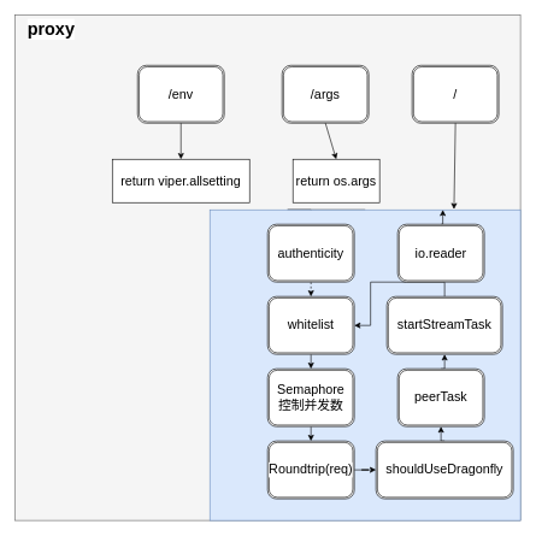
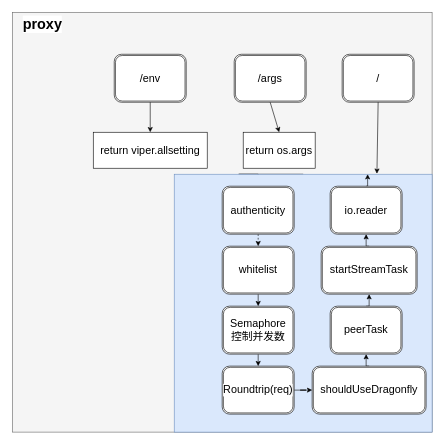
  <mxCell id="0" />
  <mxCell id="1" parent="0" />
  <mxCell id="2" value="" style="whiteSpace=wrap;html=1;aspect=fixed;labelBackgroundColor=#FFFFFF;fontSize=18;fontColor=#333333;fillColor=#f5f5f5;strokeColor=#666666;" vertex="1" parent="1"><mxGeometry x="20" y="20" width="700" height="700" as="geometry" /></mxCell>
  <mxCell id="3" value="proxy" style="text;strokeColor=none;fillColor=none;html=1;fontSize=24;fontStyle=1;verticalAlign=middle;align=center;labelBackgroundColor=#FFFFFF;fontColor=#000000;" vertex="1" parent="1"><mxGeometry x="20" y="20" width="100" height="40" as="geometry" /></mxCell>
  <mxCell id="4" value="&lt;div style=&quot;text-align: start;&quot;&gt;/args&lt;/div&gt;" style="shape=ext;double=1;rounded=1;whiteSpace=wrap;html=1;labelBackgroundColor=#FFFFFF;fontSize=18;fontColor=#000000;" vertex="1" parent="1"><mxGeometry x="390" y="90" width="120" height="80" as="geometry" /></mxCell>
  <mxCell id="5" value="/env" style="shape=ext;double=1;rounded=1;whiteSpace=wrap;html=1;labelBackgroundColor=#FFFFFF;fontSize=18;fontColor=#000000;" vertex="1" parent="1"><mxGeometry x="190" y="90" width="120" height="80" as="geometry" /></mxCell>
  <mxCell id="6" value="return os.args" style="rounded=0;whiteSpace=wrap;html=1;labelBackgroundColor=#FFFFFF;fontSize=18;fontColor=#000000;" vertex="1" parent="1"><mxGeometry x="405" y="220" width="120" height="60" as="geometry" /></mxCell>
  <mxCell id="7" value="return viper.allsetting" style="rounded=0;whiteSpace=wrap;html=1;labelBackgroundColor=#FFFFFF;fontSize=18;fontColor=#000000;" vertex="1" parent="1"><mxGeometry x="155" y="220" width="190" height="60" as="geometry" /></mxCell>
  <mxCell id="8" value="" style="endArrow=classic;html=1;rounded=0;fontSize=18;fontColor=#000000;exitX=0.5;exitY=1;exitDx=0;exitDy=0;entryX=0.5;entryY=0;entryDx=0;entryDy=0;" edge="1" parent="1" source="5" target="7"><mxGeometry width="50" height="50" relative="1" as="geometry"><mxPoint x="380" y="430" as="sourcePoint" /><mxPoint x="430" y="380" as="targetPoint" /></mxGeometry></mxCell>
  <mxCell id="9" value="" style="endArrow=classic;html=1;rounded=0;fontSize=18;fontColor=#000000;exitX=0.5;exitY=1;exitDx=0;exitDy=0;entryX=0.5;entryY=0;entryDx=0;entryDy=0;" edge="1" parent="1" source="4" target="6"><mxGeometry width="50" height="50" relative="1" as="geometry"><mxPoint x="380" y="430" as="sourcePoint" /><mxPoint x="430" y="380" as="targetPoint" /></mxGeometry></mxCell>
  <mxCell id="10" value="/" style="shape=ext;double=1;rounded=1;whiteSpace=wrap;html=1;labelBackgroundColor=#FFFFFF;fontSize=18;fontColor=#000000;" vertex="1" parent="1"><mxGeometry x="570" y="90" width="120" height="80" as="geometry" /></mxCell>
  <mxCell id="11" value="" style="endArrow=classic;html=1;rounded=0;fontSize=18;fontColor=#000000;exitX=0.5;exitY=1;exitDx=0;exitDy=0;entryX=0.786;entryY=-0.002;entryDx=0;entryDy=0;entryPerimeter=0;" edge="1" parent="1" source="10" target="15"><mxGeometry width="50" height="50" relative="1" as="geometry"><mxPoint x="380" y="430" as="sourcePoint" /><mxPoint x="430" y="380" as="targetPoint" /></mxGeometry></mxCell>
  <mxCell id="12" style="edgeStyle=orthogonalEdgeStyle;rounded=0;orthogonalLoop=1;jettySize=auto;html=1;exitX=0.25;exitY=0;exitDx=0;exitDy=0;entryX=0.5;entryY=0;entryDx=0;entryDy=0;fontSize=18;fontColor=#000000;" edge="1" parent="1" source="15" target="17"><mxGeometry relative="1" as="geometry" /></mxCell>
  <mxCell id="13" style="edgeStyle=orthogonalEdgeStyle;rounded=0;orthogonalLoop=1;jettySize=auto;html=1;exitX=0.25;exitY=0;exitDx=0;exitDy=0;entryX=0.5;entryY=0;entryDx=0;entryDy=0;fontSize=18;fontColor=#000000;" edge="1" parent="1" source="15" target="17"><mxGeometry relative="1" as="geometry" /></mxCell>
  <mxCell id="14" style="edgeStyle=orthogonalEdgeStyle;rounded=0;orthogonalLoop=1;jettySize=auto;html=1;exitX=0.5;exitY=0;exitDx=0;exitDy=0;fontSize=18;fontColor=#000000;" edge="1" parent="1" source="15" target="17"><mxGeometry relative="1" as="geometry"><Array as="points"><mxPoint x="430" y="290" /></Array></mxGeometry></mxCell>
  <mxCell id="15" value="" style="whiteSpace=wrap;html=1;aspect=fixed;labelBackgroundColor=#FFFFFF;fontSize=18;fillColor=#dae8fc;strokeColor=#6c8ebf;" vertex="1" parent="1"><mxGeometry x="290" y="290" width="430" height="430" as="geometry" /></mxCell>
  <mxCell id="16" style="edgeStyle=orthogonalEdgeStyle;rounded=0;orthogonalLoop=1;jettySize=auto;html=1;exitX=0.5;exitY=1;exitDx=0;exitDy=0;entryX=0.5;entryY=0;entryDx=0;entryDy=0;fontSize=18;fontColor=#000000;dashed=1;" edge="1" parent="1" source="17" target="19"><mxGeometry relative="1" as="geometry" /></mxCell>
  <mxCell id="17" value="authenticity" style="shape=ext;double=1;rounded=1;whiteSpace=wrap;html=1;labelBackgroundColor=#FFFFFF;fontSize=18;fontColor=#000000;" vertex="1" parent="1"><mxGeometry x="370" y="310" width="120" height="80" as="geometry" /></mxCell>
  <mxCell id="18" style="edgeStyle=orthogonalEdgeStyle;rounded=0;orthogonalLoop=1;jettySize=auto;html=1;exitX=0.5;exitY=1;exitDx=0;exitDy=0;entryX=0.5;entryY=0;entryDx=0;entryDy=0;fontSize=18;fontColor=#000000;" edge="1" parent="1" source="19" target="21"><mxGeometry relative="1" as="geometry" /></mxCell>
  <mxCell id="19" value="whitelist" style="shape=ext;double=1;rounded=1;whiteSpace=wrap;html=1;labelBackgroundColor=#FFFFFF;fontSize=18;fontColor=#000000;" vertex="1" parent="1"><mxGeometry x="370" y="410" width="120" height="80" as="geometry" /></mxCell>
  <mxCell id="20" style="edgeStyle=orthogonalEdgeStyle;rounded=0;orthogonalLoop=1;jettySize=auto;html=1;exitX=0.5;exitY=1;exitDx=0;exitDy=0;entryX=0.5;entryY=0;entryDx=0;entryDy=0;fontSize=18;fontColor=#000000;" edge="1" parent="1" source="21" target="23"><mxGeometry relative="1" as="geometry" /></mxCell>
  <mxCell id="21" value="Semaphore&lt;br&gt;控制并发数" style="shape=ext;double=1;rounded=1;whiteSpace=wrap;html=1;labelBackgroundColor=#FFFFFF;fontSize=18;fontColor=#000000;" vertex="1" parent="1"><mxGeometry x="370" y="510" width="120" height="80" as="geometry" /></mxCell>
  <mxCell id="22" style="edgeStyle=orthogonalEdgeStyle;rounded=0;orthogonalLoop=1;jettySize=auto;html=1;exitX=1;exitY=0.5;exitDx=0;exitDy=0;fontSize=18;fontColor=#000000;" edge="1" parent="1" source="23" target="25"><mxGeometry relative="1" as="geometry" /></mxCell>
  <mxCell id="23" value="Roundtrip(req)" style="shape=ext;double=1;rounded=1;whiteSpace=wrap;html=1;labelBackgroundColor=#FFFFFF;fontSize=18;fontColor=#000000;" vertex="1" parent="1"><mxGeometry x="370" y="610" width="120" height="80" as="geometry" /></mxCell>
  <mxCell id="24" style="edgeStyle=orthogonalEdgeStyle;rounded=0;orthogonalLoop=1;jettySize=auto;html=1;exitX=0.5;exitY=0;exitDx=0;exitDy=0;entryX=0.5;entryY=1;entryDx=0;entryDy=0;fontSize=18;fontColor=#000000;" edge="1" parent="1" source="25" target="27"><mxGeometry relative="1" as="geometry" /></mxCell>
  <mxCell id="25" value="shouldUseDragonfly" style="shape=ext;double=1;rounded=1;whiteSpace=wrap;html=1;labelBackgroundColor=#FFFFFF;fontSize=18;fontColor=#000000;" vertex="1" parent="1"><mxGeometry x="520" y="610" width="190" height="80" as="geometry" /></mxCell>
  <mxCell id="26" style="edgeStyle=orthogonalEdgeStyle;rounded=0;orthogonalLoop=1;jettySize=auto;html=1;exitX=0.5;exitY=0;exitDx=0;exitDy=0;entryX=0.5;entryY=1;entryDx=0;entryDy=0;fontSize=18;fontColor=#000000;" edge="1" parent="1" source="27" target="29"><mxGeometry relative="1" as="geometry" /></mxCell>
  <mxCell id="27" value="peerTask" style="shape=ext;double=1;rounded=1;whiteSpace=wrap;html=1;labelBackgroundColor=#FFFFFF;fontSize=18;fontColor=#000000;" vertex="1" parent="1"><mxGeometry x="550" y="510" width="120" height="80" as="geometry" /></mxCell>
- <mxCell id="28" style="edgeStyle=orthogonalEdgeStyle;rounded=0;orthogonalLoop=1;jettySize=auto;html=1;exitX=0.5;exitY=0;exitDx=0;exitDy=0;fontSize=18;fontColor=#000000;" edge="1" parent="1" source="29" target="19"><mxGeometry relative="1" as="geometry" /></mxCell>
+ <mxCell id="28" style="edgeStyle=orthogonalEdgeStyle;rounded=0;orthogonalLoop=1;jettySize=auto;html=1;exitX=0.5;exitY=0;exitDx=0;exitDy=0;entryX=0.5;entryY=1;entryDx=0;entryDy=0;fontSize=18;fontColor=#000000;" edge="1" parent="1" source="29" target="31"><mxGeometry relative="1" as="geometry" /></mxCell>
  <mxCell id="29" value="startStreamTask" style="shape=ext;double=1;rounded=1;whiteSpace=wrap;html=1;labelBackgroundColor=#FFFFFF;fontSize=18;fontColor=#000000;" vertex="1" parent="1"><mxGeometry x="535" y="410" width="160" height="80" as="geometry" /></mxCell>
  <mxCell id="30" style="edgeStyle=orthogonalEdgeStyle;rounded=0;orthogonalLoop=1;jettySize=auto;html=1;exitX=0.5;exitY=0;exitDx=0;exitDy=0;entryX=0.75;entryY=0;entryDx=0;entryDy=0;fontSize=18;fontColor=#000000;" edge="1" parent="1" source="31" target="15"><mxGeometry relative="1" as="geometry" /></mxCell>
  <mxCell id="31" value="io.reader" style="shape=ext;double=1;rounded=1;whiteSpace=wrap;html=1;labelBackgroundColor=#FFFFFF;fontSize=18;fontColor=#000000;" vertex="1" parent="1"><mxGeometry x="550" y="310" width="120" height="80" as="geometry" /></mxCell>
  <mxCell id="32" value="" style="endArrow=classic;html=1;rounded=0;fontSize=18;fontColor=#000000;" edge="1" parent="1"><mxGeometry width="50" height="50" relative="1" as="geometry"><mxPoint x="430" y="380" as="sourcePoint" /><mxPoint x="430" y="380" as="targetPoint" /></mxGeometry></mxCell>
